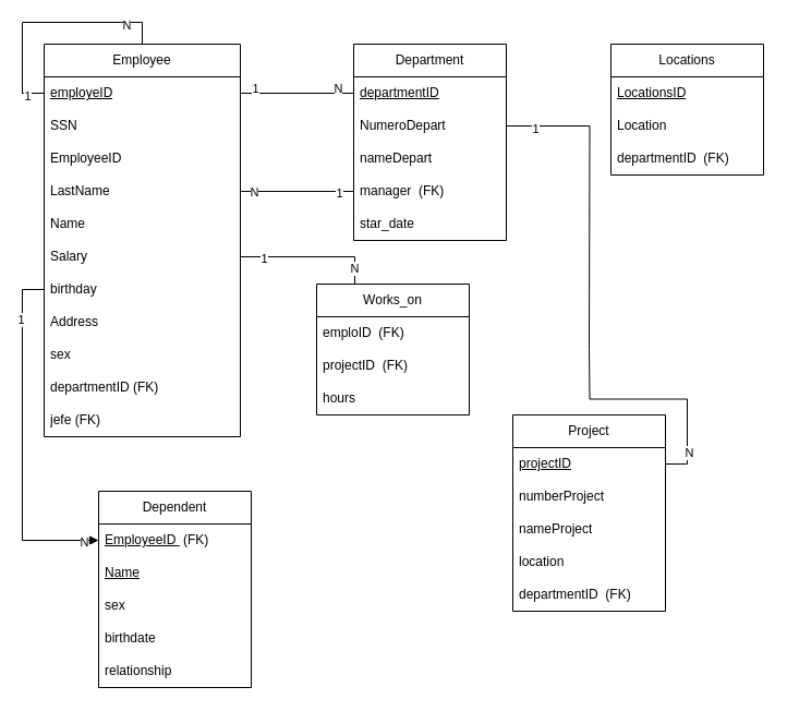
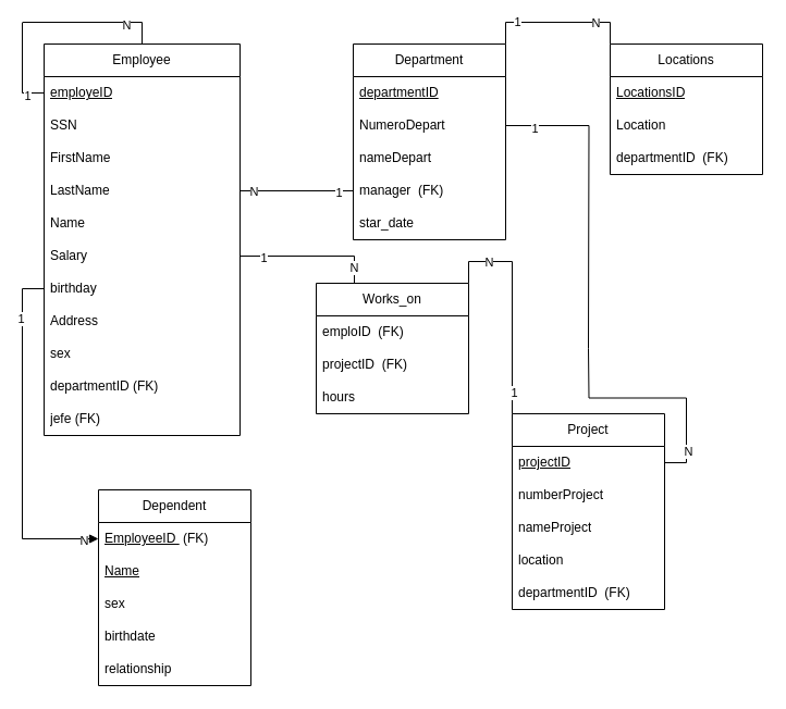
  <mxCell id="0" />
  <mxCell id="1" parent="0" />
  <mxCell id="2" style="edgeStyle=orthogonalEdgeStyle;rounded=0;orthogonalLoop=1;jettySize=auto;html=1;exitX=0.5;exitY=0;exitDx=0;exitDy=0;endArrow=none;endFill=1;startFill=0;" edge="1" parent="1" source="4"><mxGeometry relative="1" as="geometry"><mxPoint x="20" y="20" as="targetPoint" /></mxGeometry></mxCell>
  <mxCell id="3" value="N" style="edgeLabel;html=1;align=center;verticalAlign=middle;resizable=0;points=[];" vertex="1" connectable="0" parent="2"><mxGeometry x="-0.462" y="2" relative="1" as="geometry"><mxPoint as="offset" /></mxGeometry></mxCell>
  <mxCell id="4" value="Employee" style="swimlane;fontStyle=0;childLayout=stackLayout;horizontal=1;startSize=30;horizontalStack=0;resizeParent=1;resizeParentMax=0;resizeLast=0;collapsible=1;marginBottom=0;whiteSpace=wrap;html=1;" vertex="1" parent="1"><mxGeometry x="40" y="40" width="180" height="360" as="geometry" /></mxCell>
  <mxCell id="5" style="edgeStyle=orthogonalEdgeStyle;rounded=0;orthogonalLoop=1;jettySize=auto;html=1;exitX=0;exitY=0.5;exitDx=0;exitDy=0;endArrow=none;startFill=0;" edge="1" parent="4" source="7"><mxGeometry relative="1" as="geometry"><mxPoint x="-20" y="-20" as="targetPoint" /></mxGeometry></mxCell>
  <mxCell id="6" value="1" style="edgeLabel;html=1;align=center;verticalAlign=middle;resizable=0;points=[];" vertex="1" connectable="0" parent="5"><mxGeometry x="-0.626" y="2" relative="1" as="geometry"><mxPoint as="offset" /></mxGeometry></mxCell>
  <mxCell id="7" value="employeID" style="text;strokeColor=none;fillColor=none;align=left;verticalAlign=middle;spacingLeft=4;spacingRight=4;overflow=hidden;points=[[0,0.5],[1,0.5]];portConstraint=eastwest;rotatable=0;whiteSpace=wrap;html=1;fontStyle=4" vertex="1" parent="4"><mxGeometry y="30" width="180" height="30" as="geometry" /></mxCell>
  <mxCell id="8" value="SSN" style="text;strokeColor=none;fillColor=none;align=left;verticalAlign=middle;spacingLeft=4;spacingRight=4;overflow=hidden;points=[[0,0.5],[1,0.5]];portConstraint=eastwest;rotatable=0;whiteSpace=wrap;html=1;" vertex="1" parent="4"><mxGeometry y="60" width="180" height="30" as="geometry" /></mxCell>
- <mxCell id="9" value="EmployeeID" style="text;strokeColor=none;fillColor=none;align=left;verticalAlign=middle;spacingLeft=4;spacingRight=4;overflow=hidden;points=[[0,0.5],[1,0.5]];portConstraint=eastwest;rotatable=0;whiteSpace=wrap;html=1;" vertex="1" parent="4"><mxGeometry y="90" width="180" height="30" as="geometry" /></mxCell>
+ <mxCell id="9" value="FirstName" style="text;strokeColor=none;fillColor=none;align=left;verticalAlign=middle;spacingLeft=4;spacingRight=4;overflow=hidden;points=[[0,0.5],[1,0.5]];portConstraint=eastwest;rotatable=0;whiteSpace=wrap;html=1;" vertex="1" parent="4"><mxGeometry y="90" width="180" height="30" as="geometry" /></mxCell>
  <mxCell id="10" value="LastName" style="text;strokeColor=none;fillColor=none;align=left;verticalAlign=middle;spacingLeft=4;spacingRight=4;overflow=hidden;points=[[0,0.5],[1,0.5]];portConstraint=eastwest;rotatable=0;whiteSpace=wrap;html=1;" vertex="1" parent="4"><mxGeometry y="120" width="180" height="30" as="geometry" /></mxCell>
  <mxCell id="11" value="Name" style="text;strokeColor=none;fillColor=none;align=left;verticalAlign=middle;spacingLeft=4;spacingRight=4;overflow=hidden;points=[[0,0.5],[1,0.5]];portConstraint=eastwest;rotatable=0;whiteSpace=wrap;html=1;" vertex="1" parent="4"><mxGeometry y="150" width="180" height="30" as="geometry" /></mxCell>
  <mxCell id="12" value="Salary" style="text;strokeColor=none;fillColor=none;align=left;verticalAlign=middle;spacingLeft=4;spacingRight=4;overflow=hidden;points=[[0,0.5],[1,0.5]];portConstraint=eastwest;rotatable=0;whiteSpace=wrap;html=1;" vertex="1" parent="4"><mxGeometry y="180" width="180" height="30" as="geometry" /></mxCell>
  <mxCell id="13" value="birthday" style="text;strokeColor=none;fillColor=none;align=left;verticalAlign=middle;spacingLeft=4;spacingRight=4;overflow=hidden;points=[[0,0.5],[1,0.5]];portConstraint=eastwest;rotatable=0;whiteSpace=wrap;html=1;" vertex="1" parent="4"><mxGeometry y="210" width="180" height="30" as="geometry" /></mxCell>
  <mxCell id="14" value="Address" style="text;strokeColor=none;fillColor=none;align=left;verticalAlign=middle;spacingLeft=4;spacingRight=4;overflow=hidden;points=[[0,0.5],[1,0.5]];portConstraint=eastwest;rotatable=0;whiteSpace=wrap;html=1;" vertex="1" parent="4"><mxGeometry y="240" width="180" height="30" as="geometry" /></mxCell>
  <mxCell id="15" value="sex" style="text;strokeColor=none;fillColor=none;align=left;verticalAlign=middle;spacingLeft=4;spacingRight=4;overflow=hidden;points=[[0,0.5],[1,0.5]];portConstraint=eastwest;rotatable=0;whiteSpace=wrap;html=1;" vertex="1" parent="4"><mxGeometry y="270" width="180" height="30" as="geometry" /></mxCell>
  <mxCell id="16" value="departmentID (FK)" style="text;strokeColor=none;fillColor=none;align=left;verticalAlign=middle;spacingLeft=4;spacingRight=4;overflow=hidden;points=[[0,0.5],[1,0.5]];portConstraint=eastwest;rotatable=0;whiteSpace=wrap;html=1;" vertex="1" parent="4"><mxGeometry y="300" width="180" height="30" as="geometry" /></mxCell>
  <mxCell id="17" value="jefe (FK)" style="text;strokeColor=none;fillColor=none;align=left;verticalAlign=middle;spacingLeft=4;spacingRight=4;overflow=hidden;points=[[0,0.5],[1,0.5]];portConstraint=eastwest;rotatable=0;whiteSpace=wrap;html=1;" vertex="1" parent="4"><mxGeometry y="330" width="180" height="30" as="geometry" /></mxCell>
+ <mxCell id="18" style="edgeStyle=orthogonalEdgeStyle;rounded=0;orthogonalLoop=1;jettySize=auto;html=1;exitX=1;exitY=0;exitDx=0;exitDy=0;entryX=0;entryY=0;entryDx=0;entryDy=0;endArrow=none;startFill=0;" edge="1" parent="1" source="21" target="42"><mxGeometry relative="1" as="geometry" /></mxCell>
+ <mxCell id="19" value="1" style="edgeLabel;html=1;align=center;verticalAlign=middle;resizable=0;points=[];" vertex="1" connectable="0" parent="18"><mxGeometry x="-0.559" y="1" relative="1" as="geometry"><mxPoint as="offset" /></mxGeometry></mxCell>
+ <mxCell id="20" value="N" style="edgeLabel;html=1;align=center;verticalAlign=middle;resizable=0;points=[];" vertex="1" connectable="0" parent="18"><mxGeometry x="0.5" relative="1" as="geometry"><mxPoint as="offset" /></mxGeometry></mxCell>
  <mxCell id="21" value="Department" style="swimlane;fontStyle=0;childLayout=stackLayout;horizontal=1;startSize=30;horizontalStack=0;resizeParent=1;resizeParentMax=0;resizeLast=0;collapsible=1;marginBottom=0;whiteSpace=wrap;html=1;" vertex="1" parent="1"><mxGeometry x="324" y="40" width="140" height="180" as="geometry" /></mxCell>
  <mxCell id="22" value="departmentID" style="text;strokeColor=none;fillColor=none;align=left;verticalAlign=middle;spacingLeft=4;spacingRight=4;overflow=hidden;points=[[0,0.5],[1,0.5]];portConstraint=eastwest;rotatable=0;whiteSpace=wrap;html=1;fontStyle=4" vertex="1" parent="21"><mxGeometry y="30" width="140" height="30" as="geometry" /></mxCell>
  <mxCell id="23" style="edgeStyle=orthogonalEdgeStyle;rounded=0;orthogonalLoop=1;jettySize=auto;html=1;exitX=1;exitY=0.5;exitDx=0;exitDy=0;endArrow=none;startFill=0;" edge="1" parent="21" source="25"><mxGeometry relative="1" as="geometry"><mxPoint x="216" y="280" as="targetPoint" /></mxGeometry></mxCell>
  <mxCell id="24" value="1" style="edgeLabel;html=1;align=center;verticalAlign=middle;resizable=0;points=[];" vertex="1" connectable="0" parent="23"><mxGeometry x="-0.815" y="-2" relative="1" as="geometry"><mxPoint as="offset" /></mxGeometry></mxCell>
  <mxCell id="25" value="NumeroDepart" style="text;strokeColor=none;fillColor=none;align=left;verticalAlign=middle;spacingLeft=4;spacingRight=4;overflow=hidden;points=[[0,0.5],[1,0.5]];portConstraint=eastwest;rotatable=0;whiteSpace=wrap;html=1;" vertex="1" parent="21"><mxGeometry y="60" width="140" height="30" as="geometry" /></mxCell>
  <mxCell id="26" value="nameDepart" style="text;strokeColor=none;fillColor=none;align=left;verticalAlign=middle;spacingLeft=4;spacingRight=4;overflow=hidden;points=[[0,0.5],[1,0.5]];portConstraint=eastwest;rotatable=0;whiteSpace=wrap;html=1;" vertex="1" parent="21"><mxGeometry y="90" width="140" height="30" as="geometry" /></mxCell>
  <mxCell id="27" value="manager&amp;nbsp;&amp;nbsp;(FK)" style="text;strokeColor=none;fillColor=none;align=left;verticalAlign=middle;spacingLeft=4;spacingRight=4;overflow=hidden;points=[[0,0.5],[1,0.5]];portConstraint=eastwest;rotatable=0;whiteSpace=wrap;html=1;" vertex="1" parent="21"><mxGeometry y="120" width="140" height="30" as="geometry" /></mxCell>
  <mxCell id="28" value="star_date" style="text;strokeColor=none;fillColor=none;align=left;verticalAlign=middle;spacingLeft=4;spacingRight=4;overflow=hidden;points=[[0,0.5],[1,0.5]];portConstraint=eastwest;rotatable=0;whiteSpace=wrap;html=1;" vertex="1" parent="21"><mxGeometry y="150" width="140" height="30" as="geometry" /></mxCell>
  <mxCell id="29" value="Dependent" style="swimlane;fontStyle=0;childLayout=stackLayout;horizontal=1;startSize=30;horizontalStack=0;resizeParent=1;resizeParentMax=0;resizeLast=0;collapsible=1;marginBottom=0;whiteSpace=wrap;html=1;" vertex="1" parent="1"><mxGeometry x="90" y="450" width="140" height="180" as="geometry" /></mxCell>
  <mxCell id="30" value="&lt;u&gt;EmployeeID&amp;nbsp;&lt;/u&gt;&amp;nbsp;(FK)" style="text;strokeColor=none;fillColor=none;align=left;verticalAlign=middle;spacingLeft=4;spacingRight=4;overflow=hidden;points=[[0,0.5],[1,0.5]];portConstraint=eastwest;rotatable=0;whiteSpace=wrap;html=1;" vertex="1" parent="29"><mxGeometry y="30" width="140" height="30" as="geometry" /></mxCell>
  <mxCell id="31" value="&lt;u&gt;Name&lt;/u&gt;" style="text;strokeColor=none;fillColor=none;align=left;verticalAlign=middle;spacingLeft=4;spacingRight=4;overflow=hidden;points=[[0,0.5],[1,0.5]];portConstraint=eastwest;rotatable=0;whiteSpace=wrap;html=1;" vertex="1" parent="29"><mxGeometry y="60" width="140" height="30" as="geometry" /></mxCell>
  <mxCell id="32" value="sex" style="text;strokeColor=none;fillColor=none;align=left;verticalAlign=middle;spacingLeft=4;spacingRight=4;overflow=hidden;points=[[0,0.5],[1,0.5]];portConstraint=eastwest;rotatable=0;whiteSpace=wrap;html=1;" vertex="1" parent="29"><mxGeometry y="90" width="140" height="30" as="geometry" /></mxCell>
  <mxCell id="33" value="birthdate" style="text;strokeColor=none;fillColor=none;align=left;verticalAlign=middle;spacingLeft=4;spacingRight=4;overflow=hidden;points=[[0,0.5],[1,0.5]];portConstraint=eastwest;rotatable=0;whiteSpace=wrap;html=1;" vertex="1" parent="29"><mxGeometry y="120" width="140" height="30" as="geometry" /></mxCell>
  <mxCell id="34" value="relationship" style="text;strokeColor=none;fillColor=none;align=left;verticalAlign=middle;spacingLeft=4;spacingRight=4;overflow=hidden;points=[[0,0.5],[1,0.5]];portConstraint=eastwest;rotatable=0;whiteSpace=wrap;html=1;" vertex="1" parent="29"><mxGeometry y="150" width="140" height="30" as="geometry" /></mxCell>
+ <mxCell id="35" style="edgeStyle=orthogonalEdgeStyle;rounded=0;orthogonalLoop=1;jettySize=auto;html=1;exitX=1;exitY=0;exitDx=0;exitDy=0;entryX=0;entryY=0;entryDx=0;entryDy=0;startArrow=none;startFill=0;endArrow=none;" edge="1" parent="1" source="38" target="46"><mxGeometry relative="1" as="geometry" /></mxCell>
+ <mxCell id="36" value="N" style="edgeLabel;html=1;align=center;verticalAlign=middle;resizable=0;points=[];" vertex="1" connectable="0" parent="35"><mxGeometry x="-0.62" y="-4" relative="1" as="geometry"><mxPoint y="-4" as="offset" /></mxGeometry></mxCell>
+ <mxCell id="37" value="1" style="edgeLabel;html=1;align=center;verticalAlign=middle;resizable=0;points=[];" vertex="1" connectable="0" parent="35"><mxGeometry x="0.8" y="1" relative="1" as="geometry"><mxPoint as="offset" /></mxGeometry></mxCell>
  <mxCell id="38" value="Works_on" style="swimlane;fontStyle=0;childLayout=stackLayout;horizontal=1;startSize=30;horizontalStack=0;resizeParent=1;resizeParentMax=0;resizeLast=0;collapsible=1;marginBottom=0;whiteSpace=wrap;html=1;" vertex="1" parent="1"><mxGeometry x="290" y="260" width="140" height="120" as="geometry" /></mxCell>
  <mxCell id="39" value="emploID&amp;nbsp;&amp;nbsp;(FK)" style="text;strokeColor=none;fillColor=none;align=left;verticalAlign=middle;spacingLeft=4;spacingRight=4;overflow=hidden;points=[[0,0.5],[1,0.5]];portConstraint=eastwest;rotatable=0;whiteSpace=wrap;html=1;" vertex="1" parent="38"><mxGeometry y="30" width="140" height="30" as="geometry" /></mxCell>
  <mxCell id="40" value="projectID&amp;nbsp;&amp;nbsp;(FK)" style="text;strokeColor=none;fillColor=none;align=left;verticalAlign=middle;spacingLeft=4;spacingRight=4;overflow=hidden;points=[[0,0.5],[1,0.5]];portConstraint=eastwest;rotatable=0;whiteSpace=wrap;html=1;" vertex="1" parent="38"><mxGeometry y="60" width="140" height="30" as="geometry" /></mxCell>
  <mxCell id="41" value="hours" style="text;strokeColor=none;fillColor=none;align=left;verticalAlign=middle;spacingLeft=4;spacingRight=4;overflow=hidden;points=[[0,0.5],[1,0.5]];portConstraint=eastwest;rotatable=0;whiteSpace=wrap;html=1;" vertex="1" parent="38"><mxGeometry y="90" width="140" height="30" as="geometry" /></mxCell>
  <mxCell id="42" value="Locations" style="swimlane;fontStyle=0;childLayout=stackLayout;horizontal=1;startSize=30;horizontalStack=0;resizeParent=1;resizeParentMax=0;resizeLast=0;collapsible=1;marginBottom=0;whiteSpace=wrap;html=1;" vertex="1" parent="1"><mxGeometry x="560" y="40" width="140" height="120" as="geometry" /></mxCell>
  <mxCell id="43" value="LocationsID" style="text;strokeColor=none;fillColor=none;align=left;verticalAlign=middle;spacingLeft=4;spacingRight=4;overflow=hidden;points=[[0,0.5],[1,0.5]];portConstraint=eastwest;rotatable=0;whiteSpace=wrap;html=1;fontStyle=4" vertex="1" parent="42"><mxGeometry y="30" width="140" height="30" as="geometry" /></mxCell>
  <mxCell id="44" value="Location" style="text;strokeColor=none;fillColor=none;align=left;verticalAlign=middle;spacingLeft=4;spacingRight=4;overflow=hidden;points=[[0,0.5],[1,0.5]];portConstraint=eastwest;rotatable=0;whiteSpace=wrap;html=1;" vertex="1" parent="42"><mxGeometry y="60" width="140" height="30" as="geometry" /></mxCell>
  <mxCell id="45" value="departmentID&amp;nbsp;&amp;nbsp;(FK)" style="text;strokeColor=none;fillColor=none;align=left;verticalAlign=middle;spacingLeft=4;spacingRight=4;overflow=hidden;points=[[0,0.5],[1,0.5]];portConstraint=eastwest;rotatable=0;whiteSpace=wrap;html=1;" vertex="1" parent="42"><mxGeometry y="90" width="140" height="30" as="geometry" /></mxCell>
  <mxCell id="46" value="Project" style="swimlane;fontStyle=0;childLayout=stackLayout;horizontal=1;startSize=30;horizontalStack=0;resizeParent=1;resizeParentMax=0;resizeLast=0;collapsible=1;marginBottom=0;whiteSpace=wrap;html=1;" vertex="1" parent="1"><mxGeometry x="470" y="380" width="140" height="180" as="geometry" /></mxCell>
  <mxCell id="47" style="edgeStyle=orthogonalEdgeStyle;rounded=0;orthogonalLoop=1;jettySize=auto;html=1;exitX=1;exitY=0.5;exitDx=0;exitDy=0;endArrow=none;startFill=0;" edge="1" parent="46" source="49"><mxGeometry relative="1" as="geometry"><mxPoint x="70" y="-60" as="targetPoint" /></mxGeometry></mxCell>
  <mxCell id="48" value="N" style="edgeLabel;html=1;align=center;verticalAlign=middle;resizable=0;points=[];" vertex="1" connectable="0" parent="47"><mxGeometry x="-0.711" y="-1" relative="1" as="geometry"><mxPoint as="offset" /></mxGeometry></mxCell>
  <mxCell id="49" value="projectID" style="text;strokeColor=none;fillColor=none;align=left;verticalAlign=middle;spacingLeft=4;spacingRight=4;overflow=hidden;points=[[0,0.5],[1,0.5]];portConstraint=eastwest;rotatable=0;whiteSpace=wrap;html=1;fontStyle=4" vertex="1" parent="46"><mxGeometry y="30" width="140" height="30" as="geometry" /></mxCell>
  <mxCell id="50" value="numberProject" style="text;strokeColor=none;fillColor=none;align=left;verticalAlign=middle;spacingLeft=4;spacingRight=4;overflow=hidden;points=[[0,0.5],[1,0.5]];portConstraint=eastwest;rotatable=0;whiteSpace=wrap;html=1;" vertex="1" parent="46"><mxGeometry y="60" width="140" height="30" as="geometry" /></mxCell>
  <mxCell id="51" value="nameProject" style="text;strokeColor=none;fillColor=none;align=left;verticalAlign=middle;spacingLeft=4;spacingRight=4;overflow=hidden;points=[[0,0.5],[1,0.5]];portConstraint=eastwest;rotatable=0;whiteSpace=wrap;html=1;" vertex="1" parent="46"><mxGeometry y="90" width="140" height="30" as="geometry" /></mxCell>
  <mxCell id="52" value="location" style="text;strokeColor=none;fillColor=none;align=left;verticalAlign=middle;spacingLeft=4;spacingRight=4;overflow=hidden;points=[[0,0.5],[1,0.5]];portConstraint=eastwest;rotatable=0;whiteSpace=wrap;html=1;" vertex="1" parent="46"><mxGeometry y="120" width="140" height="30" as="geometry" /></mxCell>
  <mxCell id="53" value="departmentID&amp;nbsp;&amp;nbsp;(FK)" style="text;strokeColor=none;fillColor=none;align=left;verticalAlign=middle;spacingLeft=4;spacingRight=4;overflow=hidden;points=[[0,0.5],[1,0.5]];portConstraint=eastwest;rotatable=0;whiteSpace=wrap;html=1;" vertex="1" parent="46"><mxGeometry y="150" width="140" height="30" as="geometry" /></mxCell>
- <mxCell id="54" style="edgeStyle=orthogonalEdgeStyle;rounded=0;orthogonalLoop=1;jettySize=auto;html=1;exitX=1;exitY=0.5;exitDx=0;exitDy=0;entryX=0;entryY=0.5;entryDx=0;entryDy=0;endArrow=none;startFill=0;" edge="1" parent="1" source="7" target="22"><mxGeometry relative="1" as="geometry" /></mxCell>
- <mxCell id="55" value="1" style="edgeLabel;html=1;align=center;verticalAlign=middle;resizable=0;points=[];" vertex="1" connectable="0" parent="54"><mxGeometry x="-0.75" y="-4" relative="1" as="geometry"><mxPoint y="-9" as="offset" /></mxGeometry></mxCell>
- <mxCell id="56" value="N" style="edgeLabel;html=1;align=center;verticalAlign=middle;resizable=0;points=[];" vertex="1" connectable="0" parent="54"><mxGeometry x="0.712" y="-1" relative="1" as="geometry"><mxPoint y="-6" as="offset" /></mxGeometry></mxCell>
  <mxCell id="57" style="edgeStyle=orthogonalEdgeStyle;rounded=0;orthogonalLoop=1;jettySize=auto;html=1;exitX=1;exitY=0.5;exitDx=0;exitDy=0;entryX=0;entryY=0.5;entryDx=0;entryDy=0;endArrow=none;startFill=0;" edge="1" parent="1" source="10" target="27"><mxGeometry relative="1" as="geometry" /></mxCell>
  <mxCell id="58" value="N" style="edgeLabel;html=1;align=center;verticalAlign=middle;resizable=0;points=[];" vertex="1" connectable="0" parent="57"><mxGeometry x="-0.769" relative="1" as="geometry"><mxPoint as="offset" /></mxGeometry></mxCell>
  <mxCell id="59" value="1" style="edgeLabel;html=1;align=center;verticalAlign=middle;resizable=0;points=[];" vertex="1" connectable="0" parent="57"><mxGeometry x="0.731" y="-1" relative="1" as="geometry"><mxPoint as="offset" /></mxGeometry></mxCell>
  <mxCell id="60" style="edgeStyle=orthogonalEdgeStyle;rounded=0;orthogonalLoop=1;jettySize=auto;html=1;exitX=1;exitY=0.5;exitDx=0;exitDy=0;entryX=0.25;entryY=0;entryDx=0;entryDy=0;endArrow=none;startFill=0;" edge="1" parent="1" source="12" target="38"><mxGeometry relative="1" as="geometry" /></mxCell>
  <mxCell id="61" value="1" style="edgeLabel;html=1;align=center;verticalAlign=middle;resizable=0;points=[];" vertex="1" connectable="0" parent="60"><mxGeometry x="-0.677" y="-1" relative="1" as="geometry"><mxPoint as="offset" /></mxGeometry></mxCell>
  <mxCell id="62" value="N" style="edgeLabel;html=1;align=center;verticalAlign=middle;resizable=0;points=[];" vertex="1" connectable="0" parent="60"><mxGeometry x="0.769" y="-1" relative="1" as="geometry"><mxPoint as="offset" /></mxGeometry></mxCell>
  <mxCell id="63" style="edgeStyle=orthogonalEdgeStyle;rounded=0;orthogonalLoop=1;jettySize=auto;html=1;exitX=0;exitY=0.5;exitDx=0;exitDy=0;entryX=0;entryY=0.5;entryDx=0;entryDy=0;endArrow=block;startFill=0;" edge="1" parent="1" source="13" target="30"><mxGeometry relative="1" as="geometry" /></mxCell>
  <mxCell id="64" value="N" style="edgeLabel;html=1;align=center;verticalAlign=middle;resizable=0;points=[];" vertex="1" connectable="0" parent="63"><mxGeometry x="0.912" y="-1" relative="1" as="geometry"><mxPoint as="offset" /></mxGeometry></mxCell>
  <mxCell id="65" value="1" style="edgeLabel;html=1;align=center;verticalAlign=middle;resizable=0;points=[];" vertex="1" connectable="0" parent="63"><mxGeometry x="-0.706" y="-2" relative="1" as="geometry"><mxPoint as="offset" /></mxGeometry></mxCell>
